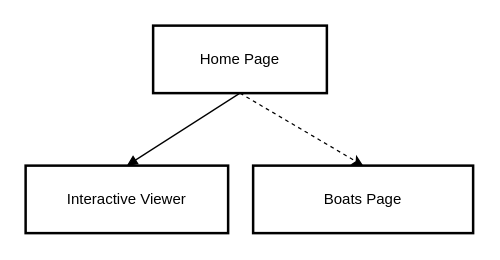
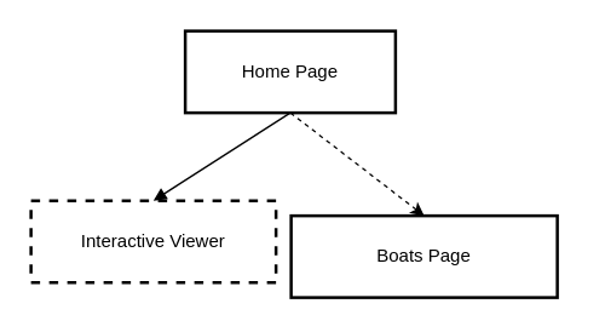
  <mxCell id="0" />
  <mxCell id="1" parent="0" />
  <mxCell id="2" style="rounded=0;orthogonalLoop=1;jettySize=auto;html=1;entryX=0.5;entryY=0;entryDx=0;entryDy=0;exitX=0.5;exitY=1;exitDx=0;exitDy=0;dashed=1;" edge="1" parent="1" source="3" target="5"><mxGeometry relative="1" as="geometry" /></mxCell>
  <mxCell id="3" value="Home Page" style="whiteSpace=wrap;strokeWidth=2;" parent="1" vertex="1"><mxGeometry x="122" width="139" height="54" as="geometry" y="20" /></mxCell>
- <mxCell id="4" value="Interactive Viewer" style="whiteSpace=wrap;strokeWidth=2;" parent="1" vertex="1"><mxGeometry x="20" y="132" width="162" height="54" as="geometry" /></mxCell>
- <mxCell id="5" value="Boats Page" style="whiteSpace=wrap;strokeWidth=2;" parent="1" vertex="1"><mxGeometry x="202" y="132" width="176" height="54" as="geometry" /></mxCell>
+ <mxCell id="4" value="Interactive Viewer" style="whiteSpace=wrap;strokeWidth=2;dashed=1;" parent="1" vertex="1"><mxGeometry x="20" y="132" width="162" height="54" as="geometry" /></mxCell>
+ <mxCell id="5" value="Boats Page" style="whiteSpace=wrap;strokeWidth=2;" parent="1" vertex="1"><mxGeometry x="192" y="142" width="176" height="54" as="geometry" /></mxCell>
  <mxCell id="6" value="" style="curved=1;startArrow=none;endArrow=block;exitX=0.5;exitY=1;entryX=0.5;entryY=0;" parent="1" source="3" target="4" edge="1"><mxGeometry relative="1" as="geometry"><Array as="points" /></mxGeometry></mxCell>
